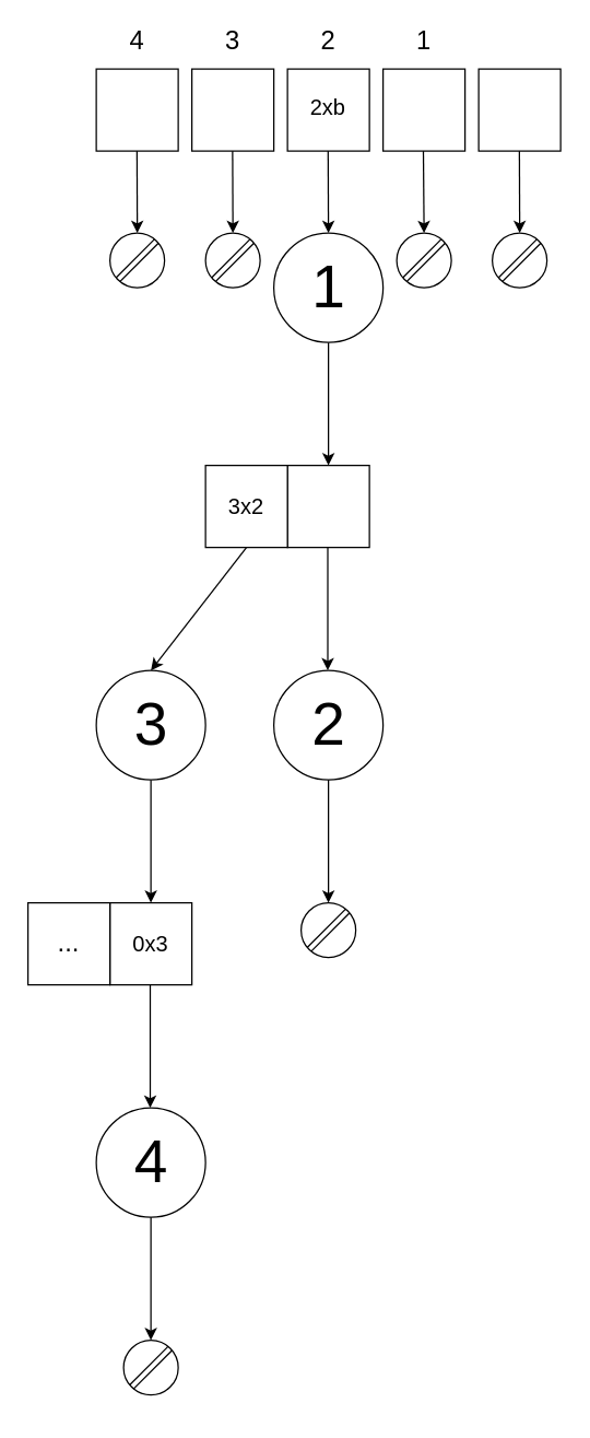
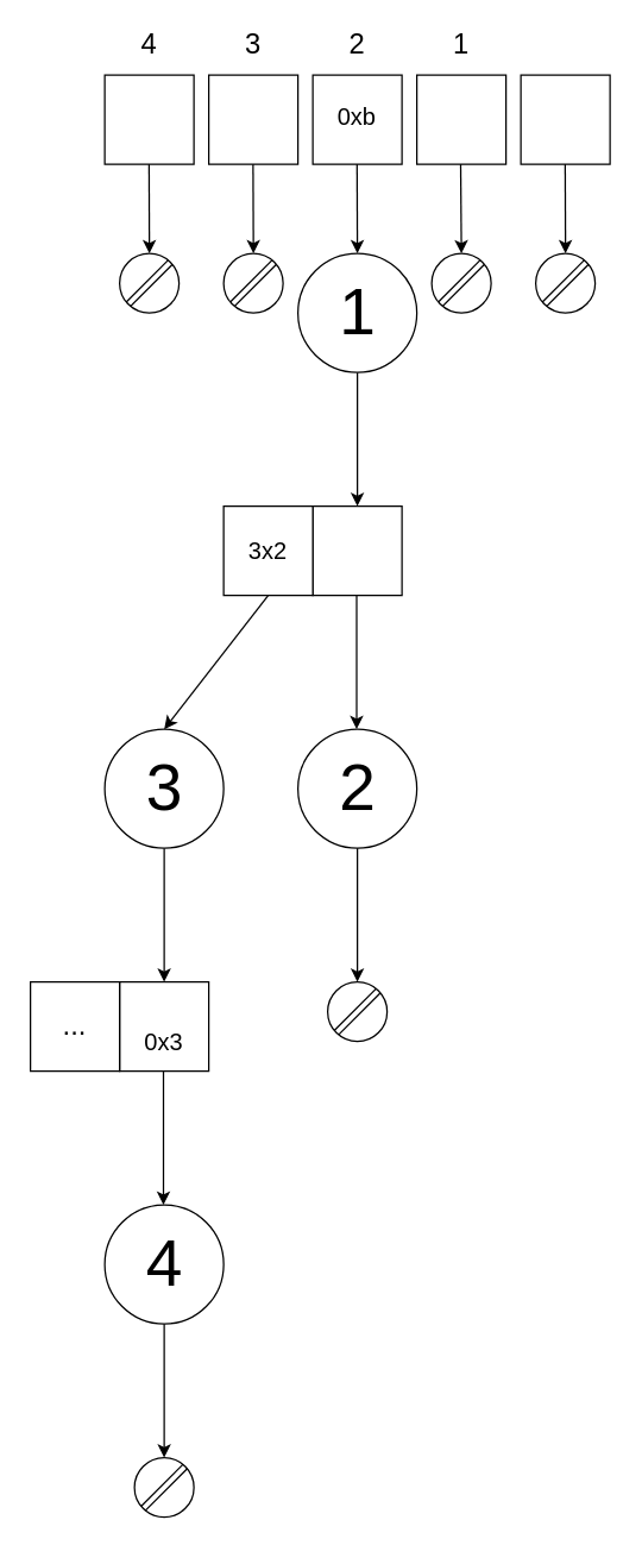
  <mxCell id="0" />
  <mxCell id="1" parent="0" />
  <mxCell id="2" value="" style="group" vertex="1" connectable="0" parent="1"><mxGeometry x="70" y="20" width="340" height="1010" as="geometry" /></mxCell>
  <mxCell id="3" value="" style="rounded=0;whiteSpace=wrap;html=1;strokeWidth=1;fillColor=#FFFFFF;" vertex="1" parent="2"><mxGeometry x="210" y="30" width="60" height="60" as="geometry" /></mxCell>
  <mxCell id="4" value="1" style="text;html=1;strokeColor=none;fillColor=none;align=center;verticalAlign=middle;whiteSpace=wrap;rounded=0;fontSize=19;" vertex="1" parent="2"><mxGeometry x="220" width="40" height="20" as="geometry" /></mxCell>
  <mxCell id="5" value="" style="rounded=0;whiteSpace=wrap;html=1;strokeWidth=1;fillColor=#FFFFFF;" vertex="1" parent="2"><mxGeometry x="140" y="30" width="60" height="60" as="geometry" /></mxCell>
  <mxCell id="6" value="" style="rounded=0;whiteSpace=wrap;html=1;strokeWidth=1;fillColor=#FFFFFF;" vertex="1" parent="2"><mxGeometry x="70" y="30" width="60" height="60" as="geometry" /></mxCell>
  <mxCell id="7" value="2" style="text;html=1;strokeColor=none;fillColor=none;align=center;verticalAlign=middle;whiteSpace=wrap;rounded=0;fontSize=19;" vertex="1" parent="2"><mxGeometry x="150" width="40" height="20" as="geometry" /></mxCell>
  <mxCell id="8" value="3" style="text;html=1;strokeColor=none;fillColor=none;align=center;verticalAlign=middle;whiteSpace=wrap;rounded=0;fontSize=19;" vertex="1" parent="2"><mxGeometry x="80" width="40" height="20" as="geometry" /></mxCell>
  <mxCell id="9" value="" style="rounded=0;whiteSpace=wrap;html=1;strokeWidth=1;fillColor=#FFFFFF;" vertex="1" parent="2"><mxGeometry x="280" y="30" width="60" height="60" as="geometry" /></mxCell>
  <mxCell id="10" value="" style="rounded=0;whiteSpace=wrap;html=1;strokeWidth=1;fillColor=#FFFFFF;" vertex="1" parent="2"><mxGeometry y="30" width="60" height="60" as="geometry" /></mxCell>
  <mxCell id="11" value="4" style="text;html=1;strokeColor=none;fillColor=none;align=center;verticalAlign=middle;whiteSpace=wrap;rounded=0;fontSize=19;" vertex="1" parent="2"><mxGeometry x="10" width="40" height="20" as="geometry" /></mxCell>
  <mxCell id="12" value="" style="endArrow=classic;html=1;exitX=0.5;exitY=1;exitDx=0;exitDy=0;" edge="1" parent="2"><mxGeometry x="9.5" y="-220" width="50" height="50" as="geometry"><mxPoint x="239.5" y="90" as="sourcePoint" /><mxPoint x="240" y="150" as="targetPoint" /></mxGeometry></mxCell>
  <mxCell id="13" value="" style="group" vertex="1" connectable="0" parent="2"><mxGeometry x="10" y="150" width="40" height="40" as="geometry" /></mxCell>
  <mxCell id="14" value="" style="ellipse;whiteSpace=wrap;html=1;aspect=fixed;" vertex="1" parent="13"><mxGeometry width="40" height="40" as="geometry" /></mxCell>
  <mxCell id="15" style="rounded=0;orthogonalLoop=1;jettySize=auto;html=1;exitX=0;exitY=1;exitDx=0;exitDy=0;entryX=1;entryY=0;entryDx=0;entryDy=0;shape=link;" edge="1" parent="13" source="14" target="14"><mxGeometry relative="1" as="geometry" /></mxCell>
- <mxCell id="16" value="&lt;div style=&quot;text-align: center&quot;&gt;&lt;span style=&quot;font-size: 16px&quot;&gt;&lt;font face=&quot;helvetica&quot;&gt;2xb&lt;/font&gt;&lt;/span&gt;&lt;/div&gt;" style="text;whiteSpace=wrap;html=1;fontSize=19;" vertex="1" parent="2"><mxGeometry x="155" y="40" width="30" height="40" as="geometry" /></mxCell>
+ <mxCell id="16" value="&lt;div style=&quot;text-align: center&quot;&gt;&lt;span style=&quot;font-size: 16px&quot;&gt;&lt;font face=&quot;helvetica&quot;&gt;0xb&lt;/font&gt;&lt;/span&gt;&lt;/div&gt;" style="text;whiteSpace=wrap;html=1;fontSize=19;" vertex="1" parent="2"><mxGeometry x="155" y="40" width="30" height="40" as="geometry" /></mxCell>
  <mxCell id="17" value="" style="endArrow=classic;html=1;exitX=0.5;exitY=1;exitDx=0;exitDy=0;" edge="1" parent="2"><mxGeometry x="-60.25" y="-220" width="50" height="50" as="geometry"><mxPoint x="169.75" y="90" as="sourcePoint" /><mxPoint x="170" y="150" as="targetPoint" /></mxGeometry></mxCell>
  <mxCell id="18" value="" style="endArrow=classic;html=1;exitX=0.5;exitY=1;exitDx=0;exitDy=0;" edge="1" parent="2"><mxGeometry x="-130.2" y="-220" width="50" height="50" as="geometry"><mxPoint x="99.8" y="90" as="sourcePoint" /><mxPoint x="100.05" y="150" as="targetPoint" /></mxGeometry></mxCell>
  <mxCell id="19" value="" style="endArrow=classic;html=1;exitX=0.5;exitY=1;exitDx=0;exitDy=0;" edge="1" parent="2"><mxGeometry x="-200.2" y="-220" width="50" height="50" as="geometry"><mxPoint x="29.8" y="90" as="sourcePoint" /><mxPoint x="30.05" y="150" as="targetPoint" /></mxGeometry></mxCell>
  <mxCell id="20" value="" style="endArrow=classic;html=1;exitX=0.5;exitY=1;exitDx=0;exitDy=0;" edge="1" parent="2"><mxGeometry x="79.8" y="-220" width="50" height="50" as="geometry"><mxPoint x="309.8" y="90" as="sourcePoint" /><mxPoint x="310.05" y="150" as="targetPoint" /></mxGeometry></mxCell>
  <mxCell id="21" value="" style="ellipse;whiteSpace=wrap;html=1;aspect=fixed;" vertex="1" parent="2"><mxGeometry x="80" y="150" width="40" height="40" as="geometry" /></mxCell>
  <mxCell id="22" style="rounded=0;orthogonalLoop=1;jettySize=auto;html=1;exitX=0;exitY=1;exitDx=0;exitDy=0;entryX=1;entryY=0;entryDx=0;entryDy=0;shape=link;" edge="1" parent="2" source="21" target="21"><mxGeometry relative="1" as="geometry" /></mxCell>
  <mxCell id="23" value="" style="ellipse;whiteSpace=wrap;html=1;aspect=fixed;" vertex="1" parent="2"><mxGeometry x="220" y="150" width="40" height="40" as="geometry" /></mxCell>
  <mxCell id="24" style="rounded=0;orthogonalLoop=1;jettySize=auto;html=1;exitX=0;exitY=1;exitDx=0;exitDy=0;entryX=1;entryY=0;entryDx=0;entryDy=0;shape=link;" edge="1" parent="2" source="23" target="23"><mxGeometry relative="1" as="geometry" /></mxCell>
  <mxCell id="25" value="" style="ellipse;whiteSpace=wrap;html=1;aspect=fixed;" vertex="1" parent="2"><mxGeometry x="290" y="150" width="40" height="40" as="geometry" /></mxCell>
  <mxCell id="26" style="rounded=0;orthogonalLoop=1;jettySize=auto;html=1;exitX=0;exitY=1;exitDx=0;exitDy=0;entryX=1;entryY=0;entryDx=0;entryDy=0;shape=link;" edge="1" parent="2" source="25" target="25"><mxGeometry relative="1" as="geometry" /></mxCell>
  <mxCell id="27" value="" style="group" vertex="1" connectable="0" parent="2"><mxGeometry x="-50" y="150" width="260" height="850" as="geometry" /></mxCell>
  <mxCell id="28" value="" style="group" vertex="1" connectable="0" parent="27"><mxGeometry x="130" width="130" height="530" as="geometry" /></mxCell>
  <mxCell id="29" value="" style="group" vertex="1" connectable="0" parent="28"><mxGeometry x="50" y="320" width="80" height="210" as="geometry" /></mxCell>
  <mxCell id="30" value="" style="ellipse;whiteSpace=wrap;html=1;aspect=fixed;" vertex="1" parent="29"><mxGeometry width="80" height="80" as="geometry" /></mxCell>
  <mxCell id="31" value="" style="endArrow=classic;html=1;entryX=0.5;entryY=0;entryDx=0;entryDy=0;exitX=0.5;exitY=1;exitDx=0;exitDy=0;" edge="1" parent="29" source="30" target="34"><mxGeometry width="50" height="50" relative="1" as="geometry"><mxPoint x="210" y="140" as="sourcePoint" /><mxPoint x="260" y="90" as="targetPoint" /></mxGeometry></mxCell>
  <mxCell id="32" value="2" style="text;html=1;align=center;verticalAlign=middle;resizable=0;points=[];autosize=1;strokeColor=none;fillColor=none;fontSize=44;" vertex="1" parent="29"><mxGeometry x="20" y="10" width="40" height="60" as="geometry" /></mxCell>
  <mxCell id="33" value="" style="group" vertex="1" connectable="0" parent="29"><mxGeometry x="20" y="170" width="40" height="40" as="geometry" /></mxCell>
  <mxCell id="34" value="" style="ellipse;whiteSpace=wrap;html=1;aspect=fixed;" vertex="1" parent="33"><mxGeometry width="40" height="40" as="geometry" /></mxCell>
  <mxCell id="35" style="rounded=0;orthogonalLoop=1;jettySize=auto;html=1;exitX=0;exitY=1;exitDx=0;exitDy=0;entryX=1;entryY=0;entryDx=0;entryDy=0;shape=link;" edge="1" parent="33" source="34" target="34"><mxGeometry relative="1" as="geometry" /></mxCell>
  <mxCell id="36" value="" style="endArrow=classic;html=1;entryX=0.5;entryY=0;entryDx=0;entryDy=0;exitX=0.5;exitY=1;exitDx=0;exitDy=0;" edge="1" parent="28" source="43"><mxGeometry x="50" width="50" height="50" as="geometry"><mxPoint x="260" y="140" as="sourcePoint" /><mxPoint x="90" y="170" as="targetPoint" /></mxGeometry></mxCell>
  <mxCell id="37" value="" style="endArrow=classic;html=1;entryX=0.5;entryY=0;entryDx=0;entryDy=0;exitX=0.5;exitY=1;exitDx=0;exitDy=0;" edge="1" parent="28"><mxGeometry x="49.5" y="150" width="50" height="50" as="geometry"><mxPoint x="89.5" y="230" as="sourcePoint" /><mxPoint x="89.5" y="320" as="targetPoint" /></mxGeometry></mxCell>
  <mxCell id="38" value="" style="group" vertex="1" connectable="0" parent="28"><mxGeometry y="170" width="120" height="60" as="geometry" /></mxCell>
  <mxCell id="39" value="" style="rounded=0;whiteSpace=wrap;html=1;strokeWidth=1;fillColor=#FFFFFF;" vertex="1" parent="38"><mxGeometry x="60" width="60" height="60" as="geometry" /></mxCell>
  <mxCell id="40" value="" style="rounded=0;whiteSpace=wrap;html=1;strokeWidth=1;fillColor=#FFFFFF;" vertex="1" parent="38"><mxGeometry width="60" height="60" as="geometry" /></mxCell>
  <mxCell id="41" value="3x2" style="text;html=1;strokeColor=none;fillColor=none;align=center;verticalAlign=middle;whiteSpace=wrap;rounded=0;fontSize=16;" vertex="1" parent="38"><mxGeometry x="10" y="20" width="40" height="20" as="geometry" /></mxCell>
  <mxCell id="42" value="" style="group" vertex="1" connectable="0" parent="28"><mxGeometry x="50" width="80" height="80" as="geometry" /></mxCell>
  <mxCell id="43" value="" style="ellipse;whiteSpace=wrap;html=1;aspect=fixed;" vertex="1" parent="42"><mxGeometry width="80" height="80" as="geometry" /></mxCell>
  <mxCell id="44" value="1" style="text;html=1;align=center;verticalAlign=middle;resizable=0;points=[];autosize=1;strokeColor=none;fillColor=none;fontSize=44;" vertex="1" parent="42"><mxGeometry x="20" y="10" width="40" height="60" as="geometry" /></mxCell>
  <mxCell id="45" value="" style="group" vertex="1" connectable="0" parent="27"><mxGeometry y="320" width="130" height="530" as="geometry" /></mxCell>
  <mxCell id="46" value="" style="group" vertex="1" connectable="0" parent="45"><mxGeometry x="50" y="320" width="80" height="210" as="geometry" /></mxCell>
  <mxCell id="47" value="" style="ellipse;whiteSpace=wrap;html=1;aspect=fixed;" vertex="1" parent="46"><mxGeometry width="80" height="80" as="geometry" /></mxCell>
  <mxCell id="48" value="" style="endArrow=classic;html=1;entryX=0.5;entryY=0;entryDx=0;entryDy=0;exitX=0.5;exitY=1;exitDx=0;exitDy=0;" edge="1" parent="46" source="47" target="51"><mxGeometry width="50" height="50" relative="1" as="geometry"><mxPoint x="210" y="140" as="sourcePoint" /><mxPoint x="260" y="90" as="targetPoint" /></mxGeometry></mxCell>
  <mxCell id="49" value="4" style="text;html=1;align=center;verticalAlign=middle;resizable=0;points=[];autosize=1;strokeColor=none;fillColor=none;fontSize=44;" vertex="1" parent="46"><mxGeometry x="20" y="10" width="40" height="60" as="geometry" /></mxCell>
  <mxCell id="50" value="" style="group" vertex="1" connectable="0" parent="46"><mxGeometry x="20" y="170" width="40" height="40" as="geometry" /></mxCell>
  <mxCell id="51" value="" style="ellipse;whiteSpace=wrap;html=1;aspect=fixed;" vertex="1" parent="50"><mxGeometry width="40" height="40" as="geometry" /></mxCell>
  <mxCell id="52" style="rounded=0;orthogonalLoop=1;jettySize=auto;html=1;exitX=0;exitY=1;exitDx=0;exitDy=0;entryX=1;entryY=0;entryDx=0;entryDy=0;shape=link;" edge="1" parent="50" source="51" target="51"><mxGeometry relative="1" as="geometry" /></mxCell>
  <mxCell id="53" value="" style="endArrow=classic;html=1;entryX=0.5;entryY=0;entryDx=0;entryDy=0;exitX=0.5;exitY=1;exitDx=0;exitDy=0;" edge="1" parent="45" source="61"><mxGeometry x="50" width="50" height="50" as="geometry"><mxPoint x="260" y="140" as="sourcePoint" /><mxPoint x="90" y="170" as="targetPoint" /></mxGeometry></mxCell>
  <mxCell id="54" value="" style="endArrow=classic;html=1;entryX=0.5;entryY=0;entryDx=0;entryDy=0;exitX=0.5;exitY=1;exitDx=0;exitDy=0;" edge="1" parent="45"><mxGeometry x="49.5" y="150" width="50" height="50" as="geometry"><mxPoint x="89.5" y="230" as="sourcePoint" /><mxPoint x="89.5" y="320" as="targetPoint" /></mxGeometry></mxCell>
  <mxCell id="55" value="" style="group" vertex="1" connectable="0" parent="45"><mxGeometry y="170" width="120" height="60" as="geometry" /></mxCell>
  <mxCell id="56" value="" style="rounded=0;whiteSpace=wrap;html=1;strokeWidth=1;fillColor=#FFFFFF;" vertex="1" parent="55"><mxGeometry x="60" width="60" height="60" as="geometry" /></mxCell>
- <mxCell id="57" value="0x3" style="text;html=1;strokeColor=none;fillColor=none;align=center;verticalAlign=middle;whiteSpace=wrap;rounded=0;fontSize=16;" vertex="1" parent="55"><mxGeometry x="70" y="20" width="40" height="20" as="geometry" /></mxCell>
+ <mxCell id="57" value="0x3" style="text;html=1;strokeColor=none;fillColor=none;align=center;verticalAlign=middle;whiteSpace=wrap;rounded=0;fontSize=16;" vertex="1" parent="55"><mxGeometry x="70" y="30" width="40" height="20" as="geometry" /></mxCell>
  <mxCell id="58" value="" style="rounded=0;whiteSpace=wrap;html=1;strokeWidth=1;fillColor=#FFFFFF;" vertex="1" parent="55"><mxGeometry width="60" height="60" as="geometry" /></mxCell>
  <mxCell id="59" value="..." style="text;html=1;strokeColor=none;fillColor=none;align=center;verticalAlign=middle;whiteSpace=wrap;rounded=0;fontSize=19;" vertex="1" parent="55"><mxGeometry x="10" y="20" width="40" height="20" as="geometry" /></mxCell>
  <mxCell id="60" value="" style="group" vertex="1" connectable="0" parent="45"><mxGeometry x="50" width="80" height="80" as="geometry" /></mxCell>
  <mxCell id="61" value="" style="ellipse;whiteSpace=wrap;html=1;aspect=fixed;" vertex="1" parent="60"><mxGeometry width="80" height="80" as="geometry" /></mxCell>
  <mxCell id="62" value="3" style="text;html=1;align=center;verticalAlign=middle;resizable=0;points=[];autosize=1;strokeColor=none;fillColor=none;fontSize=44;" vertex="1" parent="60"><mxGeometry x="20" y="10" width="40" height="60" as="geometry" /></mxCell>
  <mxCell id="63" value="" style="endArrow=classic;html=1;entryX=0.5;entryY=0;entryDx=0;entryDy=0;exitX=0.5;exitY=1;exitDx=0;exitDy=0;" edge="1" parent="27" source="40" target="61"><mxGeometry x="-40.5" y="140" width="50" height="50" as="geometry"><mxPoint x="229.5" y="240" as="sourcePoint" /><mxPoint x="229.5" y="330" as="targetPoint" /></mxGeometry></mxCell>
